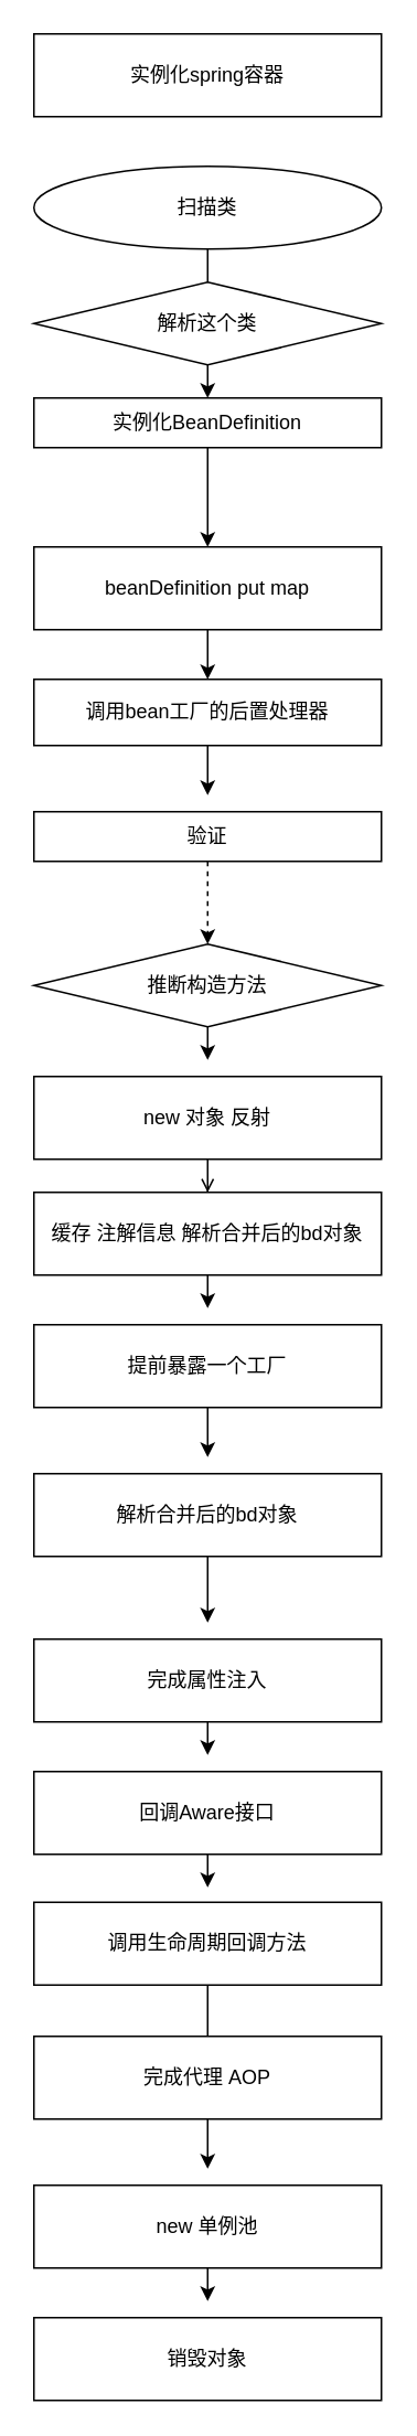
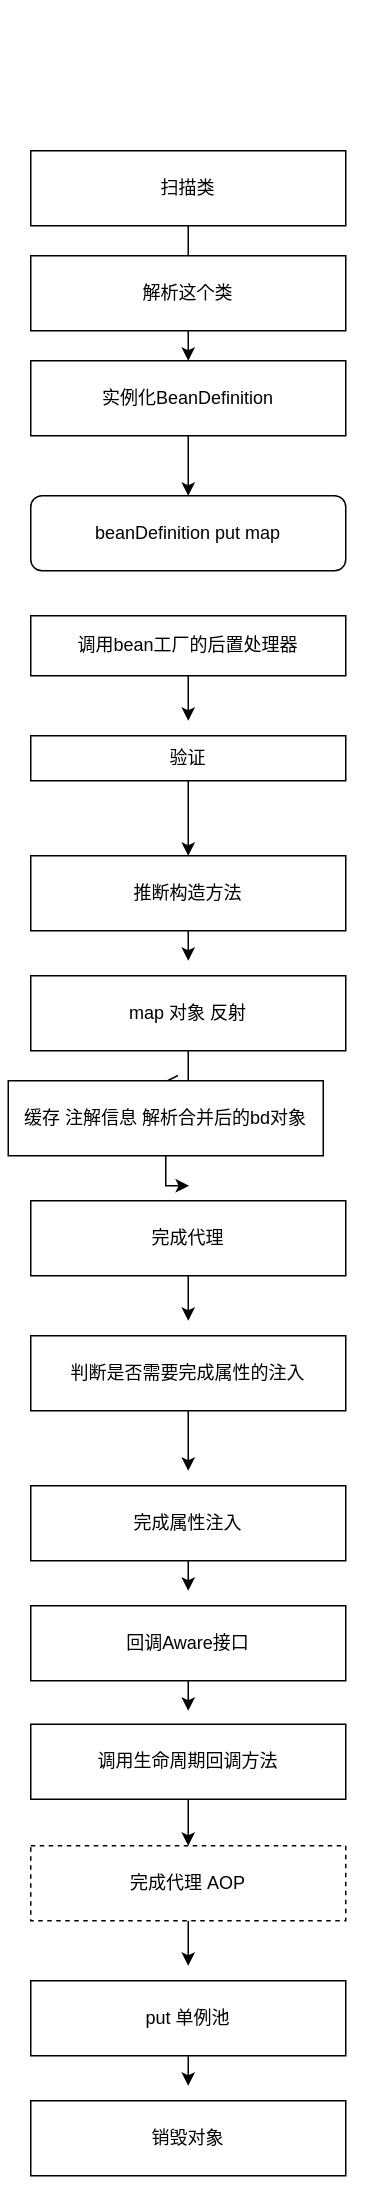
  <mxCell id="0" />
  <mxCell id="1" parent="0" />
- <mxCell id="2" value="实例化spring容器" style="rounded=0;whiteSpace=wrap;html=1;" vertex="1" parent="1"><mxGeometry x="20" y="20" width="210" height="50" as="geometry" /></mxCell>
  <mxCell id="3" value="" style="edgeStyle=orthogonalEdgeStyle;rounded=0;orthogonalLoop=1;jettySize=auto;html=1;" edge="1" parent="1" source="4" target="7"><mxGeometry relative="1" as="geometry" /></mxCell>
- <mxCell id="4" value="扫描类" style="ellipse;whiteSpace=wrap;html=1;" vertex="1" parent="1"><mxGeometry x="20" y="100" width="210" height="50" as="geometry" /></mxCell>
- <mxCell id="5" value="解析这个类" style="rhombus;whiteSpace=wrap;html=1;" vertex="1" parent="1"><mxGeometry x="20" y="170" width="210" height="50" as="geometry" /></mxCell>
+ <mxCell id="4" value="扫描类" style="rounded=0;whiteSpace=wrap;html=1;" vertex="1" parent="1"><mxGeometry x="20" y="100" width="210" height="50" as="geometry" /></mxCell>
+ <mxCell id="5" value="解析这个类" style="rounded=0;whiteSpace=wrap;html=1;" vertex="1" parent="1"><mxGeometry x="20" y="170" width="210" height="50" as="geometry" /></mxCell>
  <mxCell id="6" value="" style="edgeStyle=orthogonalEdgeStyle;rounded=0;orthogonalLoop=1;jettySize=auto;html=1;" edge="1" parent="1" source="7" target="9"><mxGeometry relative="1" as="geometry" /></mxCell>
- <mxCell id="7" value="实例化BeanDefinition" style="rounded=0;whiteSpace=wrap;html=1;" vertex="1" parent="1"><mxGeometry x="20" y="240" width="210" height="30" as="geometry" /></mxCell>
- <mxCell id="8" style="edgeStyle=orthogonalEdgeStyle;rounded=0;orthogonalLoop=1;jettySize=auto;html=1;entryX=0.5;entryY=0;entryDx=0;entryDy=0;" edge="1" parent="1" source="9" target="11"><mxGeometry relative="1" as="geometry" /></mxCell>
- <mxCell id="9" value="beanDefinition put map" style="rounded=0;whiteSpace=wrap;html=1;" vertex="1" parent="1"><mxGeometry x="20" y="330" width="210" height="50" as="geometry" /></mxCell>
+ <mxCell id="7" value="实例化BeanDefinition" style="rounded=0;whiteSpace=wrap;html=1;" vertex="1" parent="1"><mxGeometry x="20" y="240" width="210" height="50" as="geometry" /></mxCell>
+ <mxCell id="9" value="beanDefinition put map" style="whiteSpace=wrap;html=1;rounded=1;" vertex="1" parent="1"><mxGeometry x="20" y="330" width="210" height="50" as="geometry" /></mxCell>
  <mxCell id="10" style="edgeStyle=orthogonalEdgeStyle;rounded=0;orthogonalLoop=1;jettySize=auto;html=1;" edge="1" parent="1" source="11"><mxGeometry relative="1" as="geometry"><mxPoint x="125" y="480" as="targetPoint" /></mxGeometry></mxCell>
  <mxCell id="11" value="调用bean工厂的后置处理器" style="rounded=0;whiteSpace=wrap;html=1;" vertex="1" parent="1"><mxGeometry x="20" y="410" width="210" height="40" as="geometry" /></mxCell>
- <mxCell id="12" style="edgeStyle=orthogonalEdgeStyle;rounded=0;orthogonalLoop=1;jettySize=auto;html=1;entryX=0.5;entryY=0;entryDx=0;entryDy=0;dashed=1;" edge="1" parent="1" source="13" target="15"><mxGeometry relative="1" as="geometry" /></mxCell>
+ <mxCell id="12" style="edgeStyle=orthogonalEdgeStyle;rounded=0;orthogonalLoop=1;jettySize=auto;html=1;entryX=0.5;entryY=0;entryDx=0;entryDy=0;" edge="1" parent="1" source="13" target="15"><mxGeometry relative="1" as="geometry" /></mxCell>
  <mxCell id="13" value="验证" style="rounded=0;whiteSpace=wrap;html=1;" vertex="1" parent="1"><mxGeometry x="20" y="490" width="210" height="30" as="geometry" /></mxCell>
  <mxCell id="14" style="edgeStyle=orthogonalEdgeStyle;rounded=0;orthogonalLoop=1;jettySize=auto;html=1;" edge="1" parent="1" source="15"><mxGeometry relative="1" as="geometry"><mxPoint x="125" y="640" as="targetPoint" /></mxGeometry></mxCell>
- <mxCell id="15" value="推断构造方法" style="rhombus;whiteSpace=wrap;html=1;" vertex="1" parent="1"><mxGeometry x="20" y="570" width="210" height="50" as="geometry" /></mxCell>
+ <mxCell id="15" value="推断构造方法" style="rounded=0;whiteSpace=wrap;html=1;" vertex="1" parent="1"><mxGeometry x="20" y="570" width="210" height="50" as="geometry" /></mxCell>
  <mxCell id="16" style="edgeStyle=orthogonalEdgeStyle;rounded=0;orthogonalLoop=1;jettySize=auto;html=1;entryX=0.5;entryY=0;entryDx=0;entryDy=0;endArrow=open;" edge="1" parent="1" source="17" target="19"><mxGeometry relative="1" as="geometry" /></mxCell>
- <mxCell id="17" value="new 对象 反射" style="rounded=0;whiteSpace=wrap;html=1;" vertex="1" parent="1"><mxGeometry x="20" y="650" width="210" height="50" as="geometry" /></mxCell>
+ <mxCell id="17" value="map 对象 反射" style="rounded=0;whiteSpace=wrap;html=1;" vertex="1" parent="1"><mxGeometry x="20" y="650" width="210" height="50" as="geometry" /></mxCell>
  <mxCell id="18" style="edgeStyle=orthogonalEdgeStyle;rounded=0;orthogonalLoop=1;jettySize=auto;html=1;" edge="1" parent="1" source="19"><mxGeometry relative="1" as="geometry"><mxPoint x="125" y="790" as="targetPoint" /></mxGeometry></mxCell>
- <mxCell id="19" value="缓存 注解信息 解析合并后的bd对象" style="rounded=0;whiteSpace=wrap;html=1;" vertex="1" parent="1"><mxGeometry x="20" y="720" width="210" height="50" as="geometry" /></mxCell>
+ <mxCell id="19" value="缓存 注解信息 解析合并后的bd对象" style="rounded=0;whiteSpace=wrap;html=1;" vertex="1" parent="1"><mxGeometry x="5" y="720" width="210" height="50" as="geometry" /></mxCell>
  <mxCell id="20" style="edgeStyle=orthogonalEdgeStyle;rounded=0;orthogonalLoop=1;jettySize=auto;html=1;" edge="1" parent="1" source="21"><mxGeometry relative="1" as="geometry"><mxPoint x="125" y="880" as="targetPoint" /></mxGeometry></mxCell>
- <mxCell id="21" value="提前暴露一个工厂" style="rounded=0;whiteSpace=wrap;html=1;" vertex="1" parent="1"><mxGeometry x="20" y="800" width="210" height="50" as="geometry" /></mxCell>
+ <mxCell id="21" value="完成代理" style="rounded=0;whiteSpace=wrap;html=1;" vertex="1" parent="1"><mxGeometry x="20" y="800" width="210" height="50" as="geometry" /></mxCell>
  <mxCell id="22" style="edgeStyle=orthogonalEdgeStyle;rounded=0;orthogonalLoop=1;jettySize=auto;html=1;" edge="1" parent="1" source="23"><mxGeometry relative="1" as="geometry"><mxPoint x="125" y="980" as="targetPoint" /></mxGeometry></mxCell>
- <mxCell id="23" value="解析合并后的bd对象" style="rounded=0;whiteSpace=wrap;html=1;" vertex="1" parent="1"><mxGeometry x="20" y="890" width="210" height="50" as="geometry" /></mxCell>
+ <mxCell id="23" value="判断是否需要完成属性的注入" style="rounded=0;whiteSpace=wrap;html=1;" vertex="1" parent="1"><mxGeometry x="20" y="890" width="210" height="50" as="geometry" /></mxCell>
  <mxCell id="24" style="edgeStyle=orthogonalEdgeStyle;rounded=0;orthogonalLoop=1;jettySize=auto;html=1;" edge="1" parent="1" source="25"><mxGeometry relative="1" as="geometry"><mxPoint x="125" y="1060" as="targetPoint" /></mxGeometry></mxCell>
  <mxCell id="25" value="完成属性注入" style="rounded=0;whiteSpace=wrap;html=1;" vertex="1" parent="1"><mxGeometry x="20" y="990" width="210" height="50" as="geometry" /></mxCell>
  <mxCell id="26" style="edgeStyle=orthogonalEdgeStyle;rounded=0;orthogonalLoop=1;jettySize=auto;html=1;" edge="1" parent="1" source="27"><mxGeometry relative="1" as="geometry"><mxPoint x="125" y="1140" as="targetPoint" /></mxGeometry></mxCell>
  <mxCell id="27" value="回调Aware接口" style="rounded=0;whiteSpace=wrap;html=1;" vertex="1" parent="1"><mxGeometry x="20" y="1070" width="210" height="50" as="geometry" /></mxCell>
- <mxCell id="28" style="edgeStyle=orthogonalEdgeStyle;rounded=0;orthogonalLoop=1;jettySize=auto;html=1;entryX=0.5;entryY=0;entryDx=0;entryDy=0;endArrow=none;" edge="1" parent="1" source="29" target="31"><mxGeometry relative="1" as="geometry" /></mxCell>
+ <mxCell id="28" style="edgeStyle=orthogonalEdgeStyle;rounded=0;orthogonalLoop=1;jettySize=auto;html=1;entryX=0.5;entryY=0;entryDx=0;entryDy=0;" edge="1" parent="1" source="29" target="31"><mxGeometry relative="1" as="geometry" /></mxCell>
  <mxCell id="29" value="调用生命周期回调方法" style="rounded=0;whiteSpace=wrap;html=1;" vertex="1" parent="1"><mxGeometry x="20" y="1149" width="210" height="50" as="geometry" /></mxCell>
  <mxCell id="30" style="edgeStyle=orthogonalEdgeStyle;rounded=0;orthogonalLoop=1;jettySize=auto;html=1;exitX=0.5;exitY=1;exitDx=0;exitDy=0;" edge="1" parent="1" source="31"><mxGeometry relative="1" as="geometry"><mxPoint x="125" y="1310" as="targetPoint" /></mxGeometry></mxCell>
- <mxCell id="31" value="完成代理 AOP" style="rounded=0;whiteSpace=wrap;html=1;" vertex="1" parent="1"><mxGeometry x="20" y="1230" width="210" height="50" as="geometry" /></mxCell>
+ <mxCell id="31" value="完成代理 AOP" style="rounded=0;whiteSpace=wrap;html=1;dashed=1;" vertex="1" parent="1"><mxGeometry x="20" y="1230" width="210" height="50" as="geometry" /></mxCell>
  <mxCell id="32" style="edgeStyle=orthogonalEdgeStyle;rounded=0;orthogonalLoop=1;jettySize=auto;html=1;exitX=0.5;exitY=1;exitDx=0;exitDy=0;" edge="1" parent="1" source="33"><mxGeometry relative="1" as="geometry"><mxPoint x="125" y="1390" as="targetPoint" /></mxGeometry></mxCell>
- <mxCell id="33" value="new 单例池" style="rounded=0;whiteSpace=wrap;html=1;" vertex="1" parent="1"><mxGeometry x="20" y="1320" width="210" height="50" as="geometry" /></mxCell>
+ <mxCell id="33" value="put 单例池" style="rounded=0;whiteSpace=wrap;html=1;" vertex="1" parent="1"><mxGeometry x="20" y="1320" width="210" height="50" as="geometry" /></mxCell>
  <mxCell id="34" value="销毁对象" style="rounded=0;whiteSpace=wrap;html=1;" vertex="1" parent="1"><mxGeometry x="20" y="1400" width="210" height="50" as="geometry" /></mxCell>
